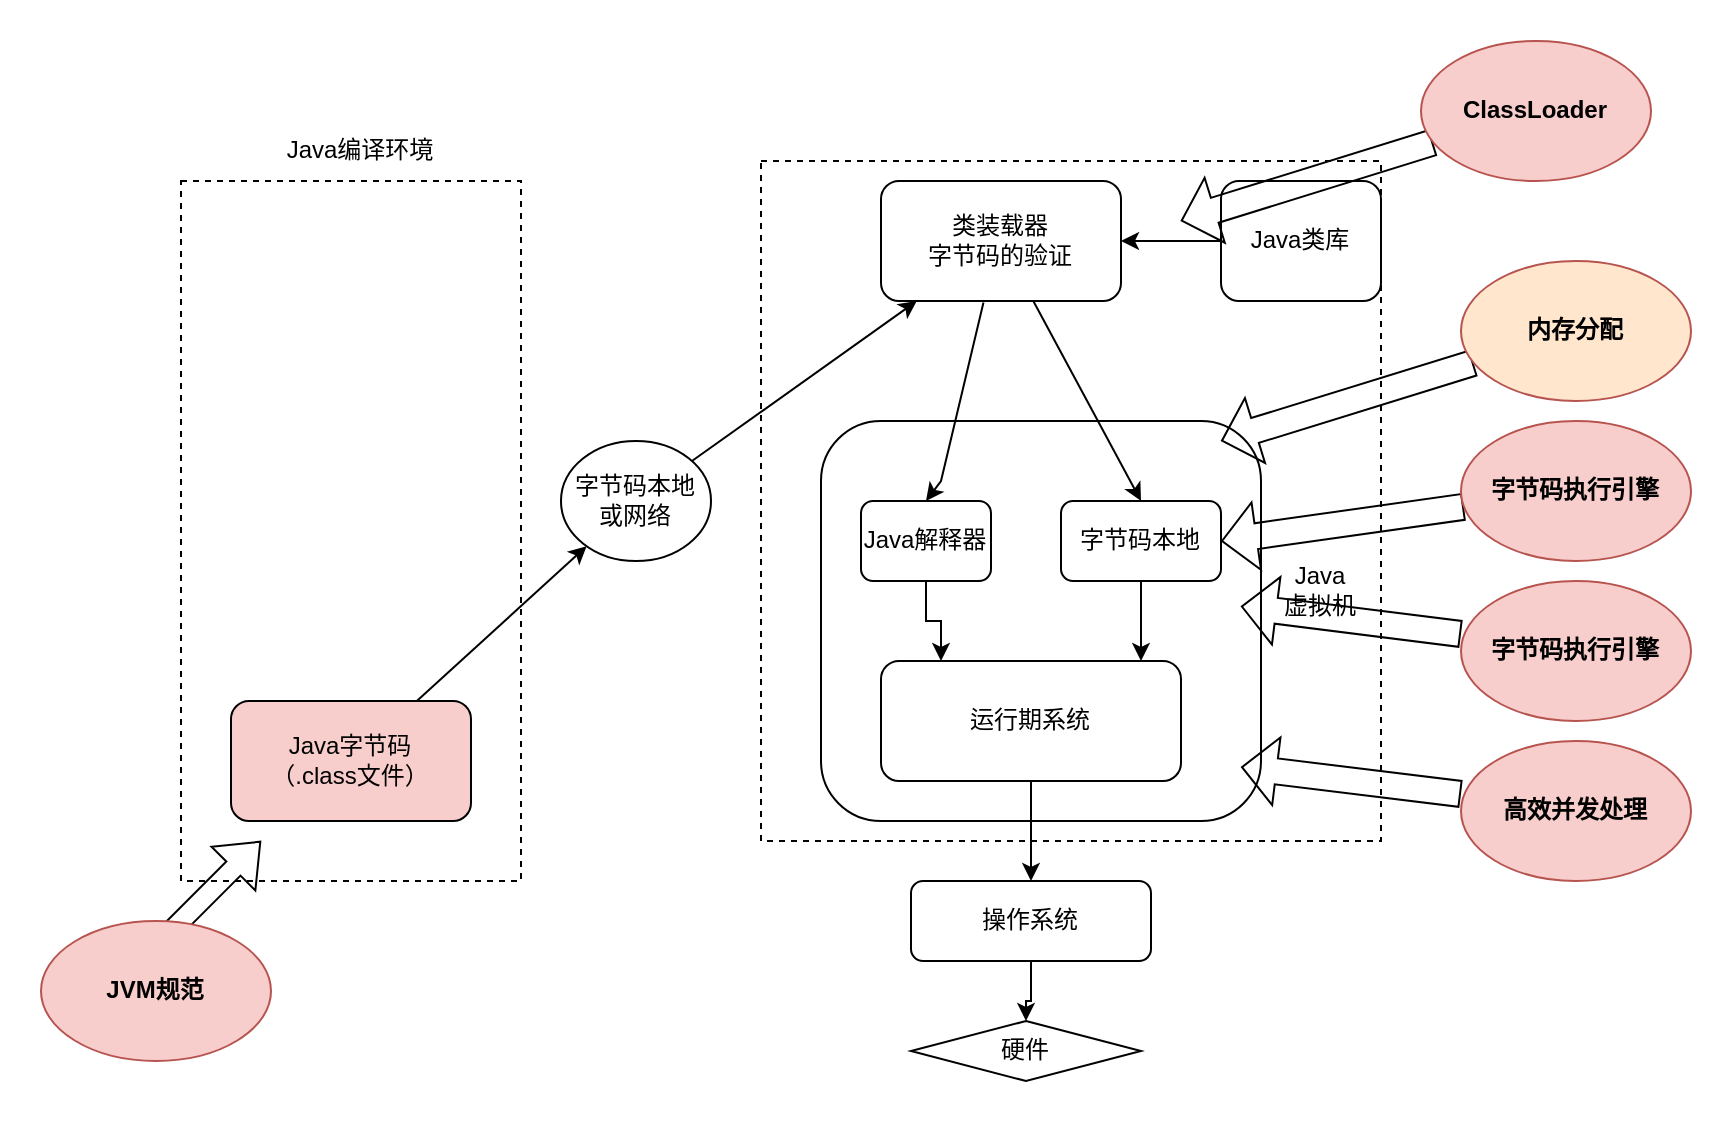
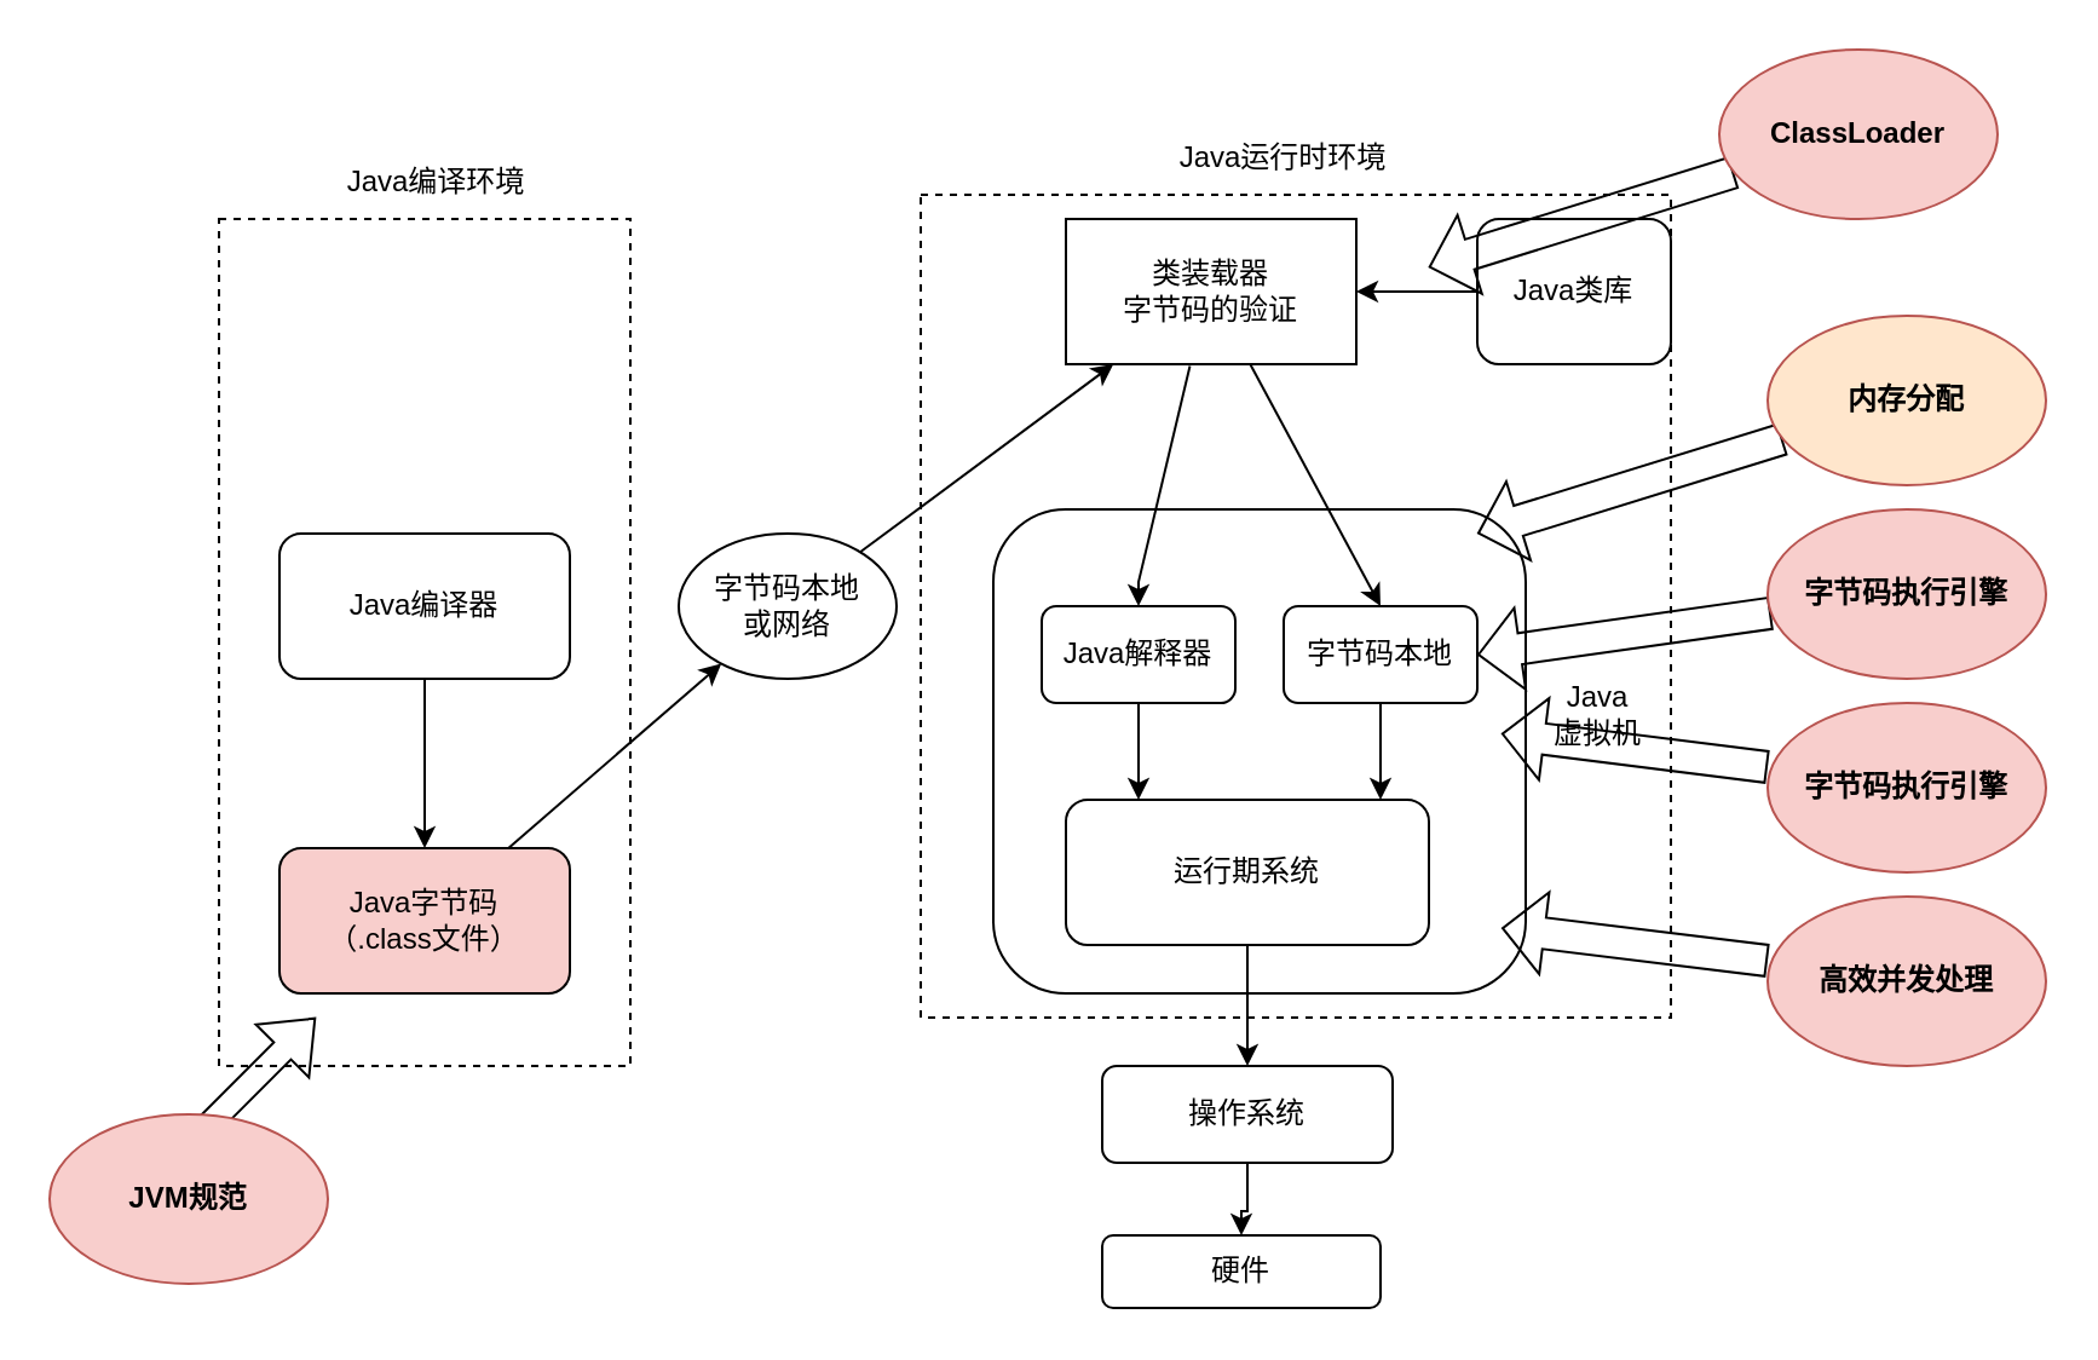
  <mxCell id="0" />
  <mxCell id="1" parent="0" />
  <mxCell id="2" value="" style="rounded=0;whiteSpace=wrap;html=1;dashed=1;" vertex="1" parent="1"><mxGeometry x="90" y="90" width="170" height="350" as="geometry" /></mxCell>
+ <mxCell id="3" value="" style="edgeStyle=orthogonalEdgeStyle;rounded=0;orthogonalLoop=1;jettySize=auto;html=1;" edge="1" parent="1" source="4" target="6"><mxGeometry relative="1" as="geometry" /></mxCell>
+ <mxCell id="4" value="Java编译器" style="whiteSpace=wrap;html=1;rounded=1;" vertex="1" parent="1"><mxGeometry x="115" y="220" width="120" height="60" as="geometry" /></mxCell>
  <mxCell id="5" value="" style="rounded=0;orthogonalLoop=1;jettySize=auto;html=1;" edge="1" parent="1" source="6" target="8"><mxGeometry relative="1" as="geometry" /></mxCell>
  <mxCell id="6" value="Java字节码&lt;br&gt;（.class文件）" style="whiteSpace=wrap;html=1;rounded=1;fillColor=#f8cecc;" vertex="1" parent="1"><mxGeometry x="115" y="350" width="120" height="60" as="geometry" /></mxCell>
  <mxCell id="7" value="" style="rounded=0;orthogonalLoop=1;jettySize=auto;html=1;" edge="1" parent="1" source="8" target="12"><mxGeometry relative="1" as="geometry" /></mxCell>
- <mxCell id="8" value="字节码本地&lt;br&gt;或网络" style="ellipse;whiteSpace=wrap;html=1;rounded=1;" vertex="1" parent="1"><mxGeometry x="280" y="220" width="75" height="60" as="geometry" /></mxCell>
+ <mxCell id="8" value="字节码本地&lt;br&gt;或网络" style="ellipse;whiteSpace=wrap;html=1;rounded=1;" vertex="1" parent="1"><mxGeometry x="280" y="220" width="90" height="60" as="geometry" /></mxCell>
  <mxCell id="9" value="Java编译环境" style="text;html=1;strokeColor=none;fillColor=none;align=center;verticalAlign=middle;whiteSpace=wrap;rounded=0;" vertex="1" parent="1"><mxGeometry x="140" y="60" width="80" height="30" as="geometry" /></mxCell>
  <mxCell id="10" style="rounded=0;orthogonalLoop=1;jettySize=auto;html=1;entryX=0.5;entryY=0;entryDx=0;entryDy=0;exitX=0.427;exitY=1.012;exitDx=0;exitDy=0;exitPerimeter=0;" edge="1" parent="1" source="12" target="18"><mxGeometry relative="1" as="geometry"><Array as="points"><mxPoint x="470" y="240" /></Array></mxGeometry></mxCell>
  <mxCell id="11" style="rounded=0;orthogonalLoop=1;jettySize=auto;html=1;entryX=0.5;entryY=0;entryDx=0;entryDy=0;" edge="1" parent="1" source="12" target="20"><mxGeometry relative="1" as="geometry" /></mxCell>
- <mxCell id="12" value="类装载器&lt;br&gt;字节码的验证" style="whiteSpace=wrap;html=1;rounded=1;" vertex="1" parent="1"><mxGeometry x="440" y="90" width="120" height="60" as="geometry" /></mxCell>
+ <mxCell id="12" value="类装载器&lt;br&gt;字节码的验证" style="whiteSpace=wrap;html=1;rounded=0;" vertex="1" parent="1"><mxGeometry x="440" y="90" width="120" height="60" as="geometry" /></mxCell>
+ <mxCell id="13" value="Java运行时环境" style="text;html=1;strokeColor=none;fillColor=none;align=center;verticalAlign=middle;whiteSpace=wrap;rounded=0;" vertex="1" parent="1"><mxGeometry x="480" y="50" width="100" height="30" as="geometry" /></mxCell>
  <mxCell id="14" value="" style="rounded=1;whiteSpace=wrap;html=1;fillColor=none;" vertex="1" parent="1"><mxGeometry x="410" y="210" width="220" height="200" as="geometry" /></mxCell>
  <mxCell id="15" style="edgeStyle=orthogonalEdgeStyle;rounded=0;orthogonalLoop=1;jettySize=auto;html=1;entryX=1;entryY=0.5;entryDx=0;entryDy=0;" edge="1" parent="1" source="16" target="12"><mxGeometry relative="1" as="geometry" /></mxCell>
  <mxCell id="16" value="Java类库" style="rounded=1;whiteSpace=wrap;html=1;" vertex="1" parent="1"><mxGeometry x="610" y="90" width="80" height="60" as="geometry" /></mxCell>
  <mxCell id="17" style="edgeStyle=orthogonalEdgeStyle;rounded=0;orthogonalLoop=1;jettySize=auto;html=1;entryX=0.2;entryY=0;entryDx=0;entryDy=0;entryPerimeter=0;" edge="1" parent="1" source="18" target="22"><mxGeometry relative="1" as="geometry" /></mxCell>
- <mxCell id="18" value="Java解释器" style="rounded=1;whiteSpace=wrap;html=1;" vertex="1" parent="1"><mxGeometry x="430" y="250" width="65" height="40" as="geometry" /></mxCell>
+ <mxCell id="18" value="Java解释器" style="rounded=1;whiteSpace=wrap;html=1;" vertex="1" parent="1"><mxGeometry x="430" y="250" width="80" height="40" as="geometry" /></mxCell>
  <mxCell id="19" value="" style="edgeStyle=orthogonalEdgeStyle;rounded=0;orthogonalLoop=1;jettySize=auto;html=1;" edge="1" parent="1" source="20" target="22"><mxGeometry relative="1" as="geometry"><Array as="points"><mxPoint x="570" y="330" /><mxPoint x="570" y="330" /></Array></mxGeometry></mxCell>
  <mxCell id="20" value="字节码本地" style="rounded=1;whiteSpace=wrap;html=1;" vertex="1" parent="1"><mxGeometry x="530" y="250" width="80" height="40" as="geometry" /></mxCell>
  <mxCell id="21" value="" style="edgeStyle=orthogonalEdgeStyle;rounded=0;orthogonalLoop=1;jettySize=auto;html=1;" edge="1" parent="1" source="22" target="24"><mxGeometry relative="1" as="geometry" /></mxCell>
  <mxCell id="22" value="运行期系统" style="rounded=1;whiteSpace=wrap;html=1;" vertex="1" parent="1"><mxGeometry x="440" y="330" width="150" height="60" as="geometry" /></mxCell>
  <mxCell id="23" value="" style="edgeStyle=orthogonalEdgeStyle;rounded=0;orthogonalLoop=1;jettySize=auto;html=1;" edge="1" parent="1" source="24" target="25"><mxGeometry relative="1" as="geometry" /></mxCell>
  <mxCell id="24" value="操作系统" style="whiteSpace=wrap;html=1;rounded=1;" vertex="1" parent="1"><mxGeometry x="455" y="440" width="120" height="40" as="geometry" /></mxCell>
- <mxCell id="25" value="硬件" style="rhombus;whiteSpace=wrap;html=1;" vertex="1" parent="1"><mxGeometry x="455" y="510" width="115" height="30" as="geometry" /></mxCell>
+ <mxCell id="25" value="硬件" style="whiteSpace=wrap;html=1;rounded=1;" vertex="1" parent="1"><mxGeometry x="455" y="510" width="115" height="30" as="geometry" /></mxCell>
  <mxCell id="26" value="Java&lt;br&gt;虚拟机" style="text;html=1;strokeColor=none;fillColor=none;align=center;verticalAlign=middle;whiteSpace=wrap;rounded=0;" vertex="1" parent="1"><mxGeometry x="610" y="280" width="100" height="30" as="geometry" /></mxCell>
  <mxCell id="27" value="" style="rounded=0;whiteSpace=wrap;html=1;fillColor=none;dashed=1;" vertex="1" parent="1"><mxGeometry x="380" y="80" width="310" height="340" as="geometry" /></mxCell>
  <mxCell id="28" value="" style="shape=flexArrow;endArrow=classic;html=1;rounded=0;" edge="1" parent="1"><mxGeometry width="50" height="50" relative="1" as="geometry"><mxPoint x="80" y="470" as="sourcePoint" /><mxPoint x="130" y="420" as="targetPoint" /></mxGeometry></mxCell>
  <mxCell id="29" value="&lt;b&gt;JVM规范&lt;/b&gt;" style="ellipse;whiteSpace=wrap;html=1;fillColor=#f8cecc;strokeColor=#b85450;" vertex="1" parent="1"><mxGeometry x="20" y="460" width="115" height="70" as="geometry" /></mxCell>
  <mxCell id="30" value="" style="shape=flexArrow;endArrow=classic;html=1;rounded=0;entryX=0.677;entryY=0.088;entryDx=0;entryDy=0;entryPerimeter=0;width=13;endSize=5.43;" edge="1" parent="1" source="31" target="27"><mxGeometry width="50" height="50" relative="1" as="geometry"><mxPoint x="800" y="115" as="sourcePoint" /><mxPoint x="850" y="65" as="targetPoint" /></mxGeometry></mxCell>
  <mxCell id="31" value="&lt;b&gt;ClassLoader&lt;/b&gt;" style="ellipse;whiteSpace=wrap;html=1;fillColor=#f8cecc;strokeColor=#b85450;" vertex="1" parent="1"><mxGeometry x="710" y="20" width="115" height="70" as="geometry" /></mxCell>
  <mxCell id="32" value="" style="shape=flexArrow;endArrow=classic;html=1;rounded=0;entryX=0.677;entryY=0.088;entryDx=0;entryDy=0;entryPerimeter=0;width=13;endSize=5.43;" edge="1" parent="1" source="33"><mxGeometry width="50" height="50" relative="1" as="geometry"><mxPoint x="820" y="225" as="sourcePoint" /><mxPoint x="610" y="220" as="targetPoint" /></mxGeometry></mxCell>
  <mxCell id="33" value="&lt;b&gt;内存分配&lt;/b&gt;" style="ellipse;whiteSpace=wrap;html=1;fillColor=#ffe6cc;strokeColor=#b85450;" vertex="1" parent="1"><mxGeometry x="730" y="130" width="115" height="70" as="geometry" /></mxCell>
  <mxCell id="34" value="" style="shape=flexArrow;endArrow=classic;html=1;rounded=0;entryX=0.742;entryY=0.559;entryDx=0;entryDy=0;entryPerimeter=0;width=13;endSize=5.43;" edge="1" parent="1" source="35" target="27"><mxGeometry width="50" height="50" relative="1" as="geometry"><mxPoint x="820" y="305" as="sourcePoint" /><mxPoint x="610" y="300" as="targetPoint" /></mxGeometry></mxCell>
  <mxCell id="35" value="&lt;b&gt;字节码执行引擎&lt;/b&gt;" style="ellipse;whiteSpace=wrap;html=1;fillColor=#f8cecc;strokeColor=#b85450;" vertex="1" parent="1"><mxGeometry x="730" y="210" width="115" height="70" as="geometry" /></mxCell>
  <mxCell id="36" value="&lt;b&gt;字节码执行引擎&lt;/b&gt;" style="ellipse;whiteSpace=wrap;html=1;fillColor=#f8cecc;strokeColor=#b85450;" vertex="1" parent="1"><mxGeometry x="730" y="290" width="115" height="70" as="geometry" /></mxCell>
  <mxCell id="37" value="" style="shape=flexArrow;endArrow=classic;html=1;rounded=0;width=13;endSize=5.43;entryX=0.774;entryY=0.655;entryDx=0;entryDy=0;entryPerimeter=0;" edge="1" parent="1" target="27"><mxGeometry width="50" height="50" relative="1" as="geometry"><mxPoint x="730" y="316.5" as="sourcePoint" /><mxPoint x="609" y="333.5" as="targetPoint" /></mxGeometry></mxCell>
  <mxCell id="38" value="&lt;b&gt;高效并发处理&lt;/b&gt;" style="ellipse;whiteSpace=wrap;html=1;fillColor=#f8cecc;strokeColor=#b85450;" vertex="1" parent="1"><mxGeometry x="730" y="370" width="115" height="70" as="geometry" /></mxCell>
  <mxCell id="39" value="" style="shape=flexArrow;endArrow=classic;html=1;rounded=0;width=13;endSize=5.43;entryX=0.774;entryY=0.655;entryDx=0;entryDy=0;entryPerimeter=0;" edge="1" parent="1"><mxGeometry width="50" height="50" relative="1" as="geometry"><mxPoint x="730" y="396.5" as="sourcePoint" /><mxPoint x="620" y="383" as="targetPoint" /></mxGeometry></mxCell>
